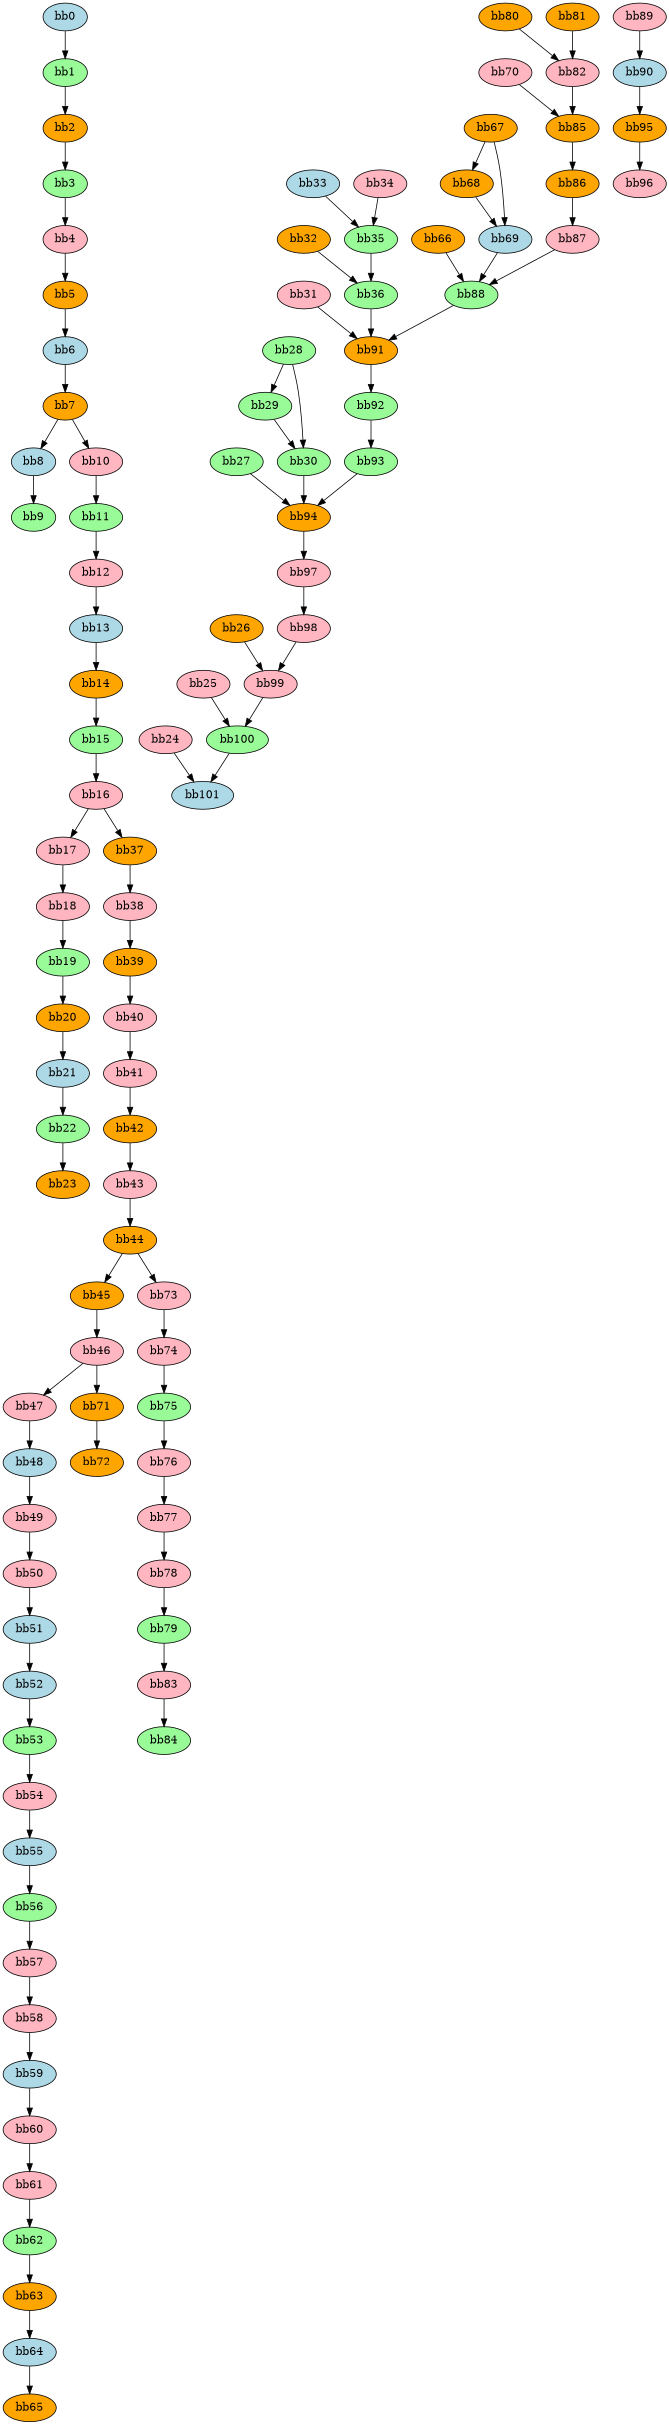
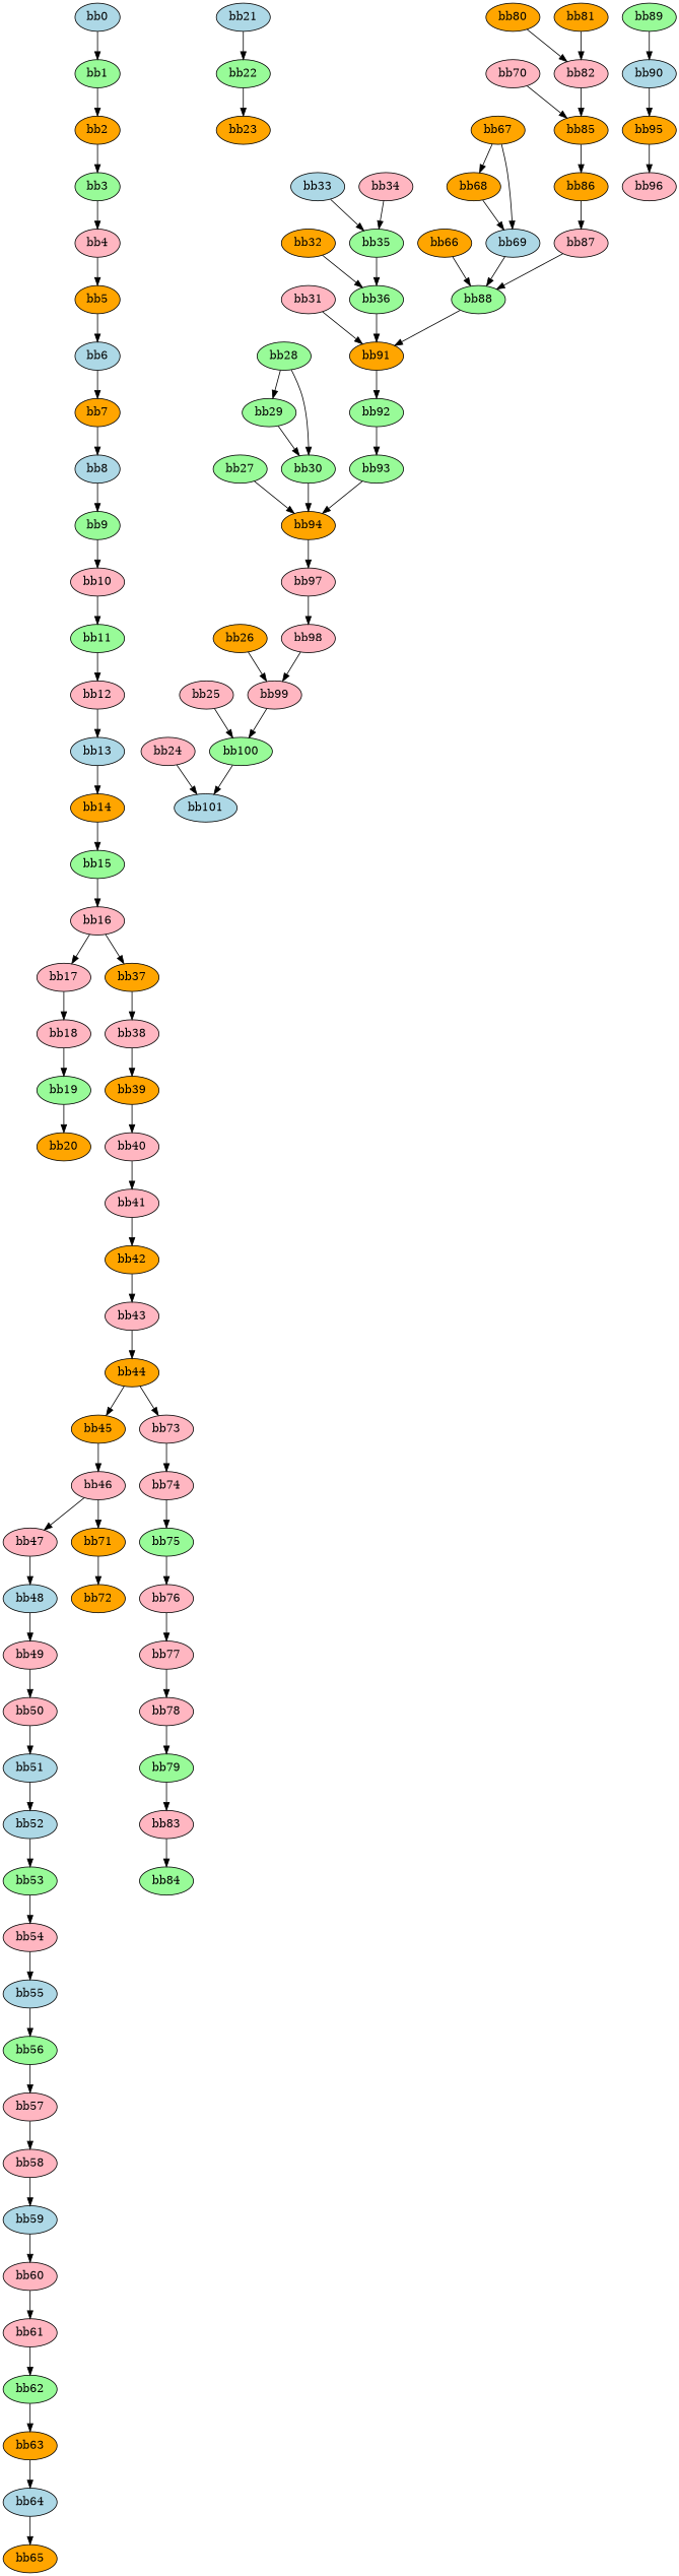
  digraph {
    node [fillcolor=lightpink style=filled]
    n1 [fillcolor=lightblue label=bb0]
    n2 [fillcolor=palegreen label=bb1]
    n3 [fillcolor=orange label=bb2]
    n4 [fillcolor=palegreen label=bb3]
    n5 [label=bb4]
    n6 [fillcolor=orange label=bb5]
    n7 [fillcolor=lightblue label=bb6]
    n8 [fillcolor=orange label=bb7]
    n9 [fillcolor=lightblue label=bb8]
    n10 [fillcolor=palegreen label=bb9]
    n11 [label=bb10]
    n12 [fillcolor=palegreen label=bb11]
    n13 [label=bb12]
    n14 [fillcolor=lightblue label=bb13]
    n15 [fillcolor=orange label=bb14]
    n16 [fillcolor=palegreen label=bb15]
    n17 [label=bb16]
    n18 [label=bb17]
    n19 [fillcolor=orange label=bb37]
    n20 [label=bb18]
    n21 [label=bb38]
    n22 [fillcolor=palegreen label=bb19]
    n23 [fillcolor=orange label=bb20]
    n24 [fillcolor=lightblue label=bb21]
    n25 [fillcolor=palegreen label=bb22]
    n26 [fillcolor=orange label=bb23]
    n27 [label=bb24]
    n28 [fillcolor=lightblue label=bb101]
    n29 [label=bb25]
    n30 [fillcolor=palegreen label=bb100]
    n31 [fillcolor=orange label=bb26]
    n32 [label=bb99]
    n33 [fillcolor=palegreen label=bb27]
    n34 [fillcolor=orange label=bb94]
    n35 [label=bb97]
    n36 [fillcolor=palegreen label=bb28]
    n37 [fillcolor=palegreen label=bb29]
    n38 [fillcolor=palegreen label=bb30]
    n39 [label=bb31]
    n40 [fillcolor=orange label=bb91]
    n41 [fillcolor=palegreen label=bb92]
    n42 [fillcolor=orange label=bb32]
    n43 [fillcolor=palegreen label=bb36]
    n44 [fillcolor=lightblue label=bb33]
    n45 [fillcolor=palegreen label=bb35]
    n46 [label=bb34]
    n47 [fillcolor=orange label=bb39]
    n48 [label=bb40]
    n49 [label=bb41]
    n50 [fillcolor=orange label=bb42]
    n51 [label=bb43]
    n52 [fillcolor=orange label=bb44]
    n53 [fillcolor=orange label=bb45]
    n54 [label=bb73]
    n55 [label=bb46]
    n56 [label=bb74]
    n57 [label=bb47]
    n58 [fillcolor=orange label=bb71]
    n59 [fillcolor=lightblue label=bb48]
    n60 [fillcolor=orange label=bb72]
    n61 [label=bb49]
    n62 [label=bb50]
    n63 [fillcolor=lightblue label=bb51]
    n64 [fillcolor=lightblue label=bb52]
    n65 [fillcolor=palegreen label=bb53]
    n66 [label=bb54]
    n67 [fillcolor=lightblue label=bb55]
    n68 [fillcolor=palegreen label=bb56]
    n69 [label=bb57]
    n70 [label=bb58]
    n71 [fillcolor=lightblue label=bb59]
    n72 [label=bb60]
    n73 [label=bb61]
    n74 [fillcolor=palegreen label=bb62]
    n75 [fillcolor=orange label=bb63]
    n76 [fillcolor=lightblue label=bb64]
    n77 [fillcolor=orange label=bb65]
    n78 [fillcolor=orange label=bb66]
    n79 [fillcolor=palegreen label=bb88]
    n80 [fillcolor=orange label=bb67]
    n81 [fillcolor=orange label=bb68]
    n82 [fillcolor=lightblue label=bb69]
    n83 [label=bb70]
    n84 [fillcolor=orange label=bb85]
    n85 [fillcolor=orange label=bb86]
    n86 [fillcolor=palegreen label=bb75]
    n87 [label=bb76]
    n88 [label=bb77]
    n89 [label=bb78]
    n90 [fillcolor=palegreen label=bb79]
    n91 [label=bb83]
    n92 [fillcolor=palegreen label=bb84]
    n93 [fillcolor=orange label=bb80]
    n94 [label=bb82]
    n95 [fillcolor=orange label=bb81]
-   n96 [label=bb89]
+   n96 [fillcolor=palegreen label=bb89]
    n97 [fillcolor=lightblue label=bb90]
    n98 [label=bb87]
    n99 [fillcolor=orange label=bb95]
    n100 [label=bb96]
    n101 [fillcolor=palegreen label=bb93]
    n102 [label=bb98]
    n1 -> n2
    n2 -> n3
    n3 -> n4
    n4 -> n5
    n5 -> n6
    n6 -> n7
    n7 -> n8
    n8 -> n9
    n9 -> n10
-   n8 -> n11
+   n10 -> n11
    n11 -> n12
    n12 -> n13
    n13 -> n14
    n14 -> n15
    n15 -> n16
    n16 -> n17
    n17 -> n18
    n17 -> n19
    n18 -> n20
    n19 -> n21
    n20 -> n22
    n21 -> n47
    n22 -> n23
-   n23 -> n24
    n24 -> n25
    n25 -> n26
    n27 -> n28
    n29 -> n30
    n30 -> n28
    n31 -> n32
    n32 -> n30
    n33 -> n34
    n34 -> n35
    n35 -> n102
    n36 -> n37
    n36 -> n38
    n37 -> n38
    n38 -> n34
    n39 -> n40
    n40 -> n41
    n41 -> n101
    n42 -> n43
    n43 -> n40
    n44 -> n45
    n45 -> n43
    n46 -> n45
    n47 -> n48
    n48 -> n49
    n49 -> n50
    n50 -> n51
    n51 -> n52
    n52 -> n53
    n52 -> n54
    n53 -> n55
    n54 -> n56
    n55 -> n57
    n55 -> n58
    n56 -> n86
    n57 -> n59
    n58 -> n60
    n59 -> n61
    n61 -> n62
    n62 -> n63
    n63 -> n64
    n64 -> n65
    n65 -> n66
    n66 -> n67
    n67 -> n68
    n68 -> n69
    n69 -> n70
    n70 -> n71
    n71 -> n72
    n72 -> n73
    n73 -> n74
    n74 -> n75
    n75 -> n76
    n76 -> n77
    n78 -> n79
    n79 -> n40
    n80 -> n81
    n80 -> n82
    n81 -> n82
    n82 -> n79
    n83 -> n84
    n84 -> n85
    n85 -> n98
    n86 -> n87
    n87 -> n88
    n88 -> n89
    n89 -> n90
    n90 -> n91
    n91 -> n92
    n93 -> n94
    n94 -> n84
    n95 -> n94
    n96 -> n97
    n97 -> n99
    n98 -> n79
    n99 -> n100
    n101 -> n34
    n102 -> n32
  }
